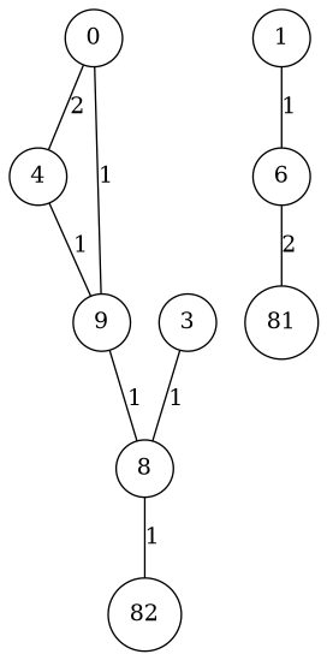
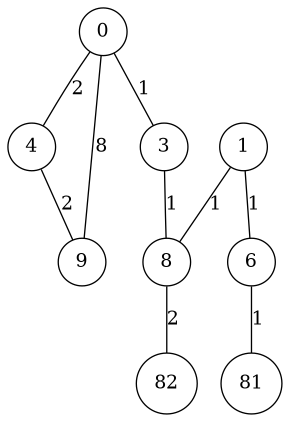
  graph {
    node [shape=circle]
    0
    3
    4
    9
    8
    n6 [label=82]
    1
    6
    n9 [label=81]
+   0 -- 3 [label=1]
    0 -- 4 [label=2]
-   0 -- 9 [label=1]
+   0 -- 9 [label=8]
    3 -- 8 [label=1]
-   4 -- 9 [label=1]
-   8 -- n6 [label=1]
-   9 -- 8 [label=1]
+   4 -- 9 [label=2]
+   8 -- n6 [label=2]
+   1 -- 8 [label=1]
    1 -- 6 [label=1]
-   6 -- n9 [label=2]
+   6 -- n9 [label=1]
  }
